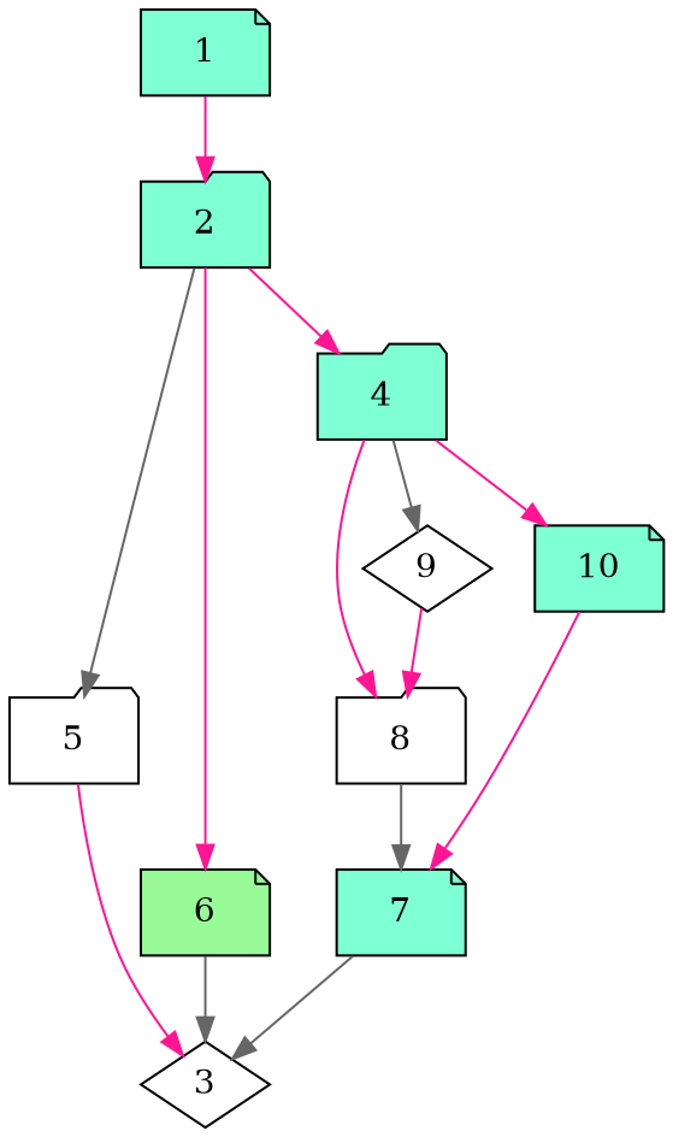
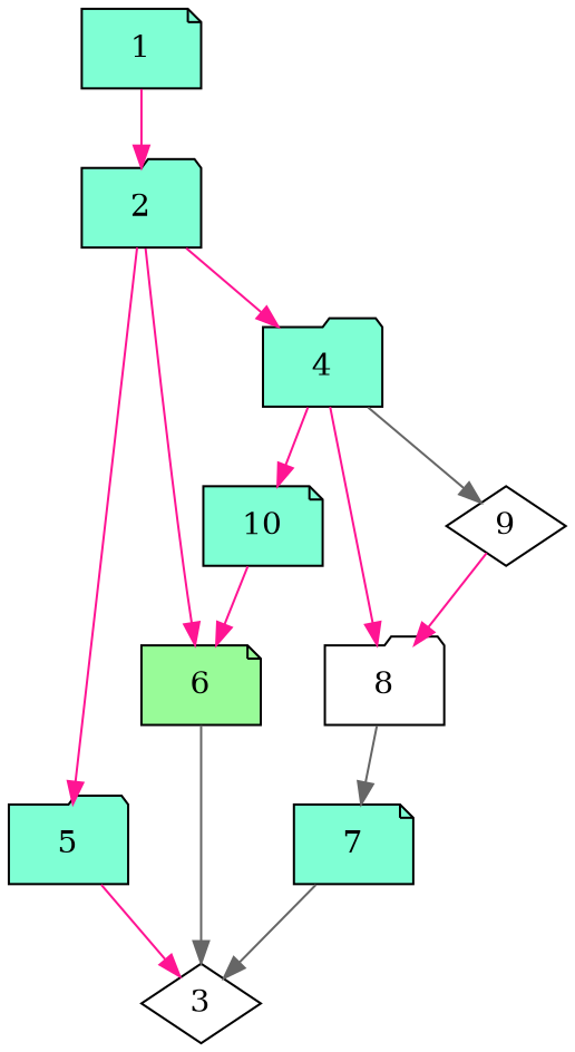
  digraph {
    node [Processor=1 Start=35 Weight=5 fillcolor=aquamarine shape=note style=filled]
    edge [Weight=15 color=deeppink]
    1 [Start=0]
    2 [Start=5 Weight=8 shape=folder]
-   5 [fillcolor=white shape=folder]
+   5 [shape=folder]
    6 [Start=20 fillcolor=palegreen]
    4 [Start=13 Weight=7 shape=folder]
    3 [Processor=2 Start=49 Weight=8 fillcolor=white shape=diamond]
    8 [Processor=2 Weight=8 fillcolor=white shape=folder]
    9 [Processor=2 Start=27 fillcolor=white shape=diamond]
    10 [Start=25 Weight=10]
    7 [Processor=2 Start=43 Weight=6]
    1 -> 2 [Weight=3]
-   2 -> 5 [color=gray40]
+   2 -> 5
    2 -> 6 [Weight=14]
    2 -> 4 [Weight=10]
    5 -> 3 [Weight=3]
    6 -> 3 [color=gray40]
    4 -> 8
    4 -> 9 [Weight=7 color=gray40]
    4 -> 10 [Weight=7]
    8 -> 7 [Weight=17 color=gray40]
    9 -> 8 [Weight=14]
-   10 -> 7 [Weight=8]
+   10 -> 6 [Weight=8]
    7 -> 3 [Weight=5 color=gray40]
  }
